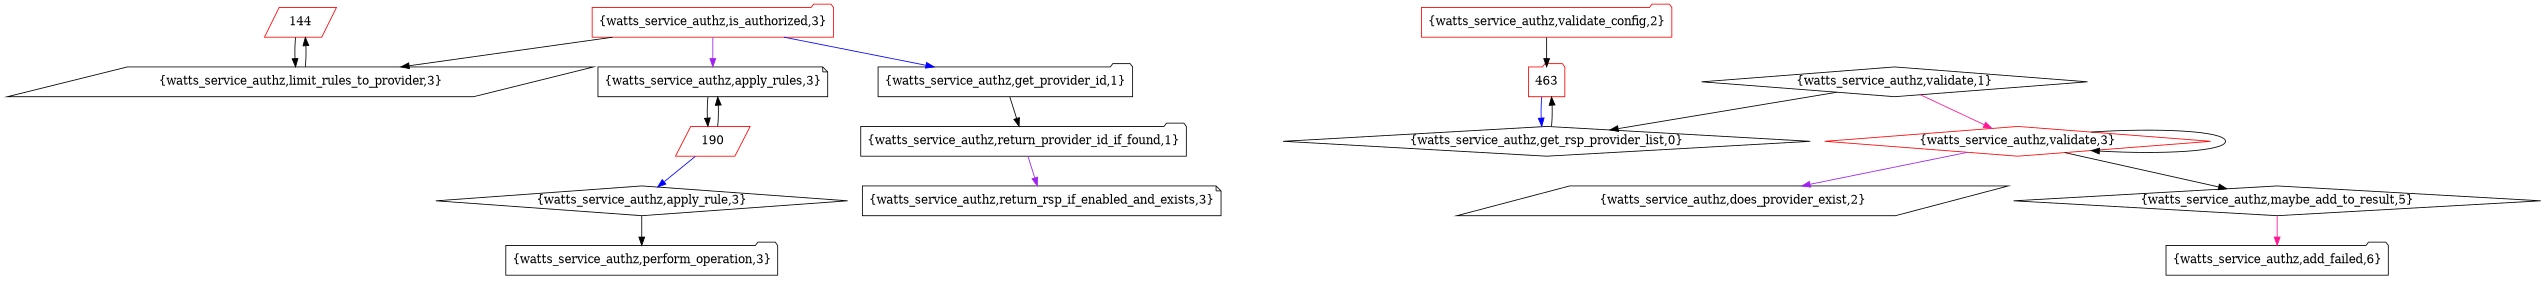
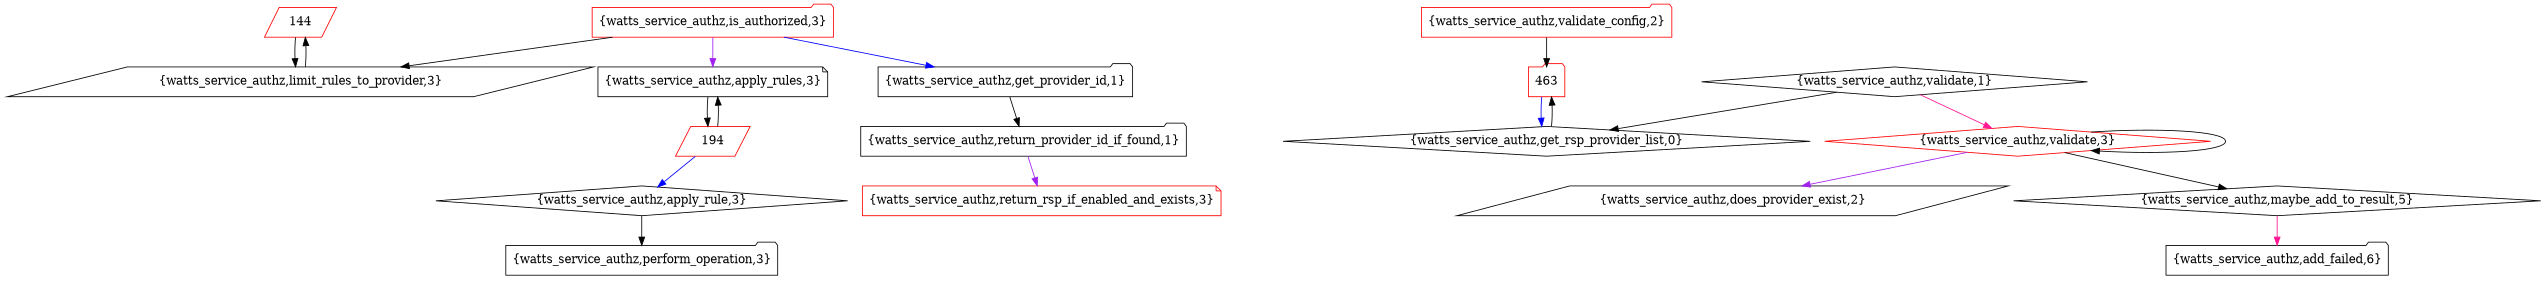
  digraph {
    CG=CG
    node [heigth=0.400000 shape=folder]
    edge [color=black]
    144 [color=red shape=parallelogram width=0.550000]
    "{watts_service_authz,limit_rules_to_provider,3}" [shape=parallelogram width=4.400000]
-   190 [color=red shape=parallelogram width=0.550000]
+   190 [color=red shape=parallelogram width=0.550000 label=194]
    "{watts_service_authz,apply_rule,3}" [shape=diamond width=3.300000]
    "{watts_service_authz,apply_rules,3}" [shape=note width=3.300000]
    "{watts_service_authz,perform_operation,3}" [width=3.850000]
    463 [color=red width=0.550000]
    "{watts_service_authz,get_rsp_provider_list,0}" [shape=diamond width=3.850000]
    "{watts_service_authz,add_failed,6}" [width=3.300000]
    "{watts_service_authz,does_provider_exist,2}" [shape=parallelogram width=3.850000]
    "{watts_service_authz,get_provider_id,1}" [width=3.300000]
    "{watts_service_authz,return_provider_id_if_found,1}" [width=4.400000]
-   "{watts_service_authz,return_rsp_if_enabled_and_exists,3}" [shape=note width=4.950000]
+   "{watts_service_authz,return_rsp_if_enabled_and_exists,3}" [shape=note width=4.950000 color=red]
    "{watts_service_authz,is_authorized,3}" [color=red width=3.300000]
    "{watts_service_authz,maybe_add_to_result,5}" [shape=diamond width=3.850000]
    "{watts_service_authz,validate,1}" [shape=diamond width=2.750000]
    "{watts_service_authz,validate,3}" [color=red shape=diamond width=2.750000]
    "{watts_service_authz,validate_config,2}" [color=red width=3.300000]
    144 -> "{watts_service_authz,limit_rules_to_provider,3}"
    "{watts_service_authz,limit_rules_to_provider,3}" -> 144
    190 -> "{watts_service_authz,apply_rule,3}" [color=blue]
    190 -> "{watts_service_authz,apply_rules,3}"
    "{watts_service_authz,apply_rule,3}" -> "{watts_service_authz,perform_operation,3}"
    "{watts_service_authz,apply_rules,3}" -> 190
    463 -> "{watts_service_authz,get_rsp_provider_list,0}" [color=blue]
    "{watts_service_authz,get_rsp_provider_list,0}" -> 463
    "{watts_service_authz,get_provider_id,1}" -> "{watts_service_authz,return_provider_id_if_found,1}"
    "{watts_service_authz,return_provider_id_if_found,1}" -> "{watts_service_authz,return_rsp_if_enabled_and_exists,3}" [color=purple]
    "{watts_service_authz,is_authorized,3}" -> "{watts_service_authz,limit_rules_to_provider,3}"
    "{watts_service_authz,is_authorized,3}" -> "{watts_service_authz,apply_rules,3}" [color=purple]
    "{watts_service_authz,is_authorized,3}" -> "{watts_service_authz,get_provider_id,1}" [color=blue]
    "{watts_service_authz,maybe_add_to_result,5}" -> "{watts_service_authz,add_failed,6}" [color=deeppink]
    "{watts_service_authz,validate,1}" -> "{watts_service_authz,get_rsp_provider_list,0}"
    "{watts_service_authz,validate,1}" -> "{watts_service_authz,validate,3}" [color=deeppink]
    "{watts_service_authz,validate,3}" -> "{watts_service_authz,does_provider_exist,2}" [color=purple]
    "{watts_service_authz,validate,3}" -> "{watts_service_authz,maybe_add_to_result,5}"
    "{watts_service_authz,validate,3}" -> "{watts_service_authz,validate,3}"
    "{watts_service_authz,validate_config,2}" -> 463
  }
